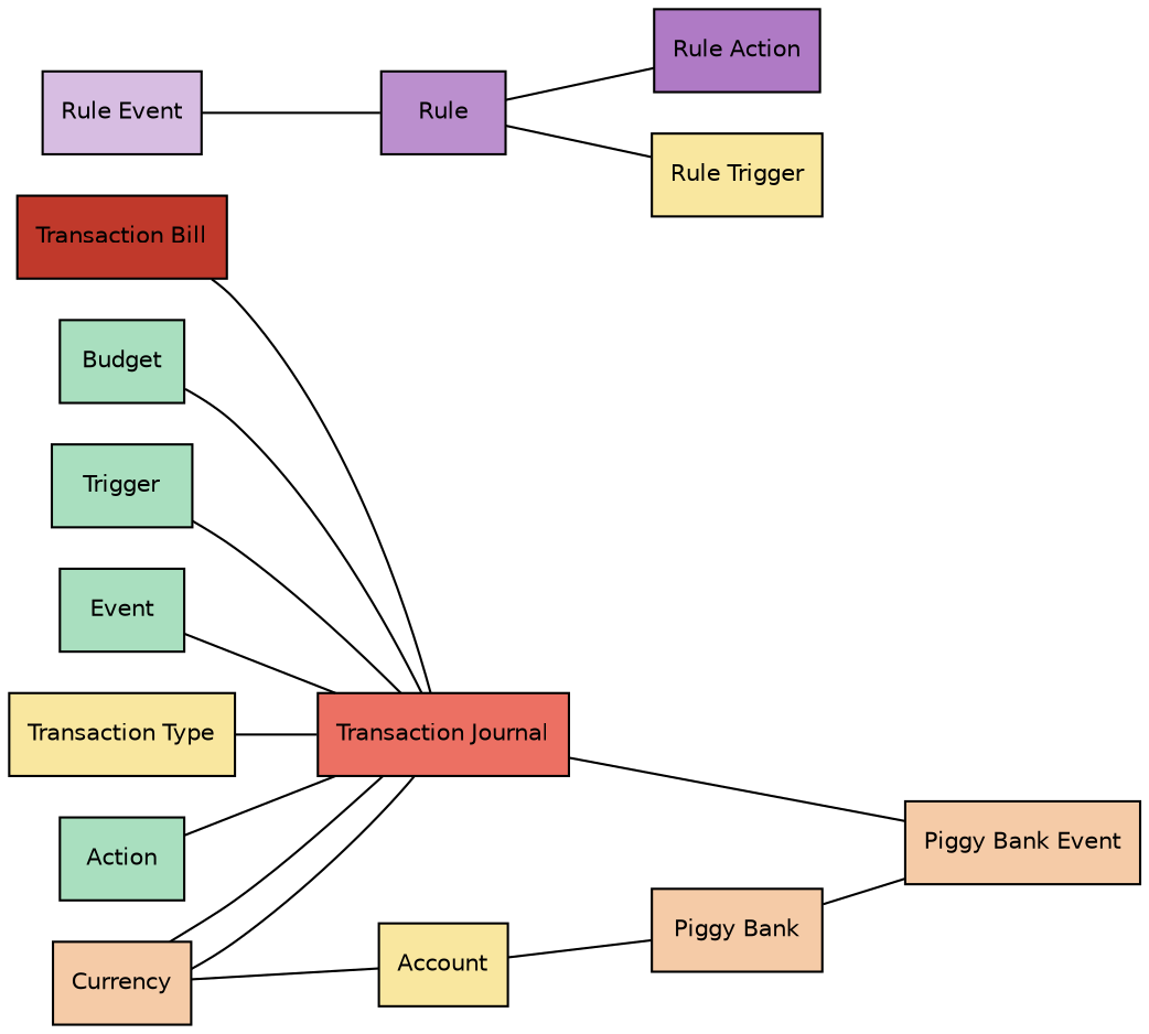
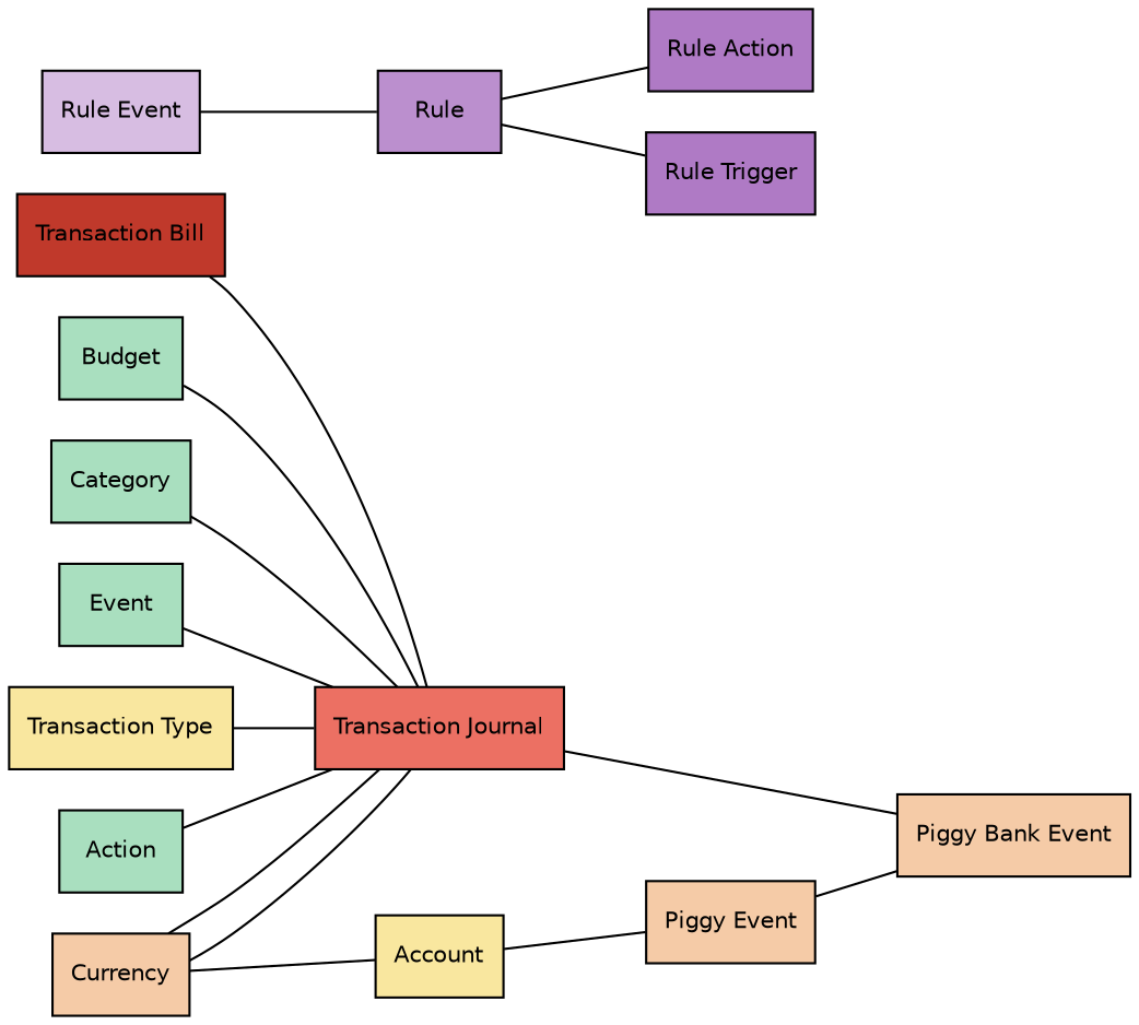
  digraph {
    fontname=helvetica
    fontsize=10
    rankdir=LR
    node [fillcolor="#a9dfbf" fontname=helvetica fontsize=10 shape=box style=filled]
    edge [arrowhead=none fontname=helvetica fontsize=10]
    n1 [fillcolor="#f9e79f" label=Account]
-   n2 [fillcolor="#f5cba7" label="Piggy Bank"]
+   n2 [fillcolor="#f5cba7" label="Piggy Event"]
    n3 [fillcolor="#f5cba7" label="Piggy Bank Event"]
    n4 [fillcolor="#ec7063" label="Transaction Journal"]
    n5 [fillcolor="#c0392b" label="Transaction Bill"]
    n6 [label=Budget]
-   n7 [label=Trigger]
+   n7 [label=Category]
    n8 [fillcolor="#f5cba7" label=Currency]
    n9 [label=Event]
    n10 [fillcolor="#f9e79f" label="Transaction Type"]
    n11 [label=Action]
    n12 [fillcolor="#d7bde2" label="Rule Event"]
    n13 [fillcolor="#bb8fce" label=Rule]
    n14 [fillcolor="#af7ac5" label="Rule Action"]
-   n15 [fillcolor="#f9e79f" label="Rule Trigger"]
+   n15 [fillcolor="#af7ac5" label="Rule Trigger"]
    n1 -> n2
    n2 -> n3
    n4 -> n3
    n5 -> n4
    n6 -> n4
    n7 -> n4
    n8 -> n1
    n8 -> n4
    n8 -> n4
    n9 -> n4
    n10 -> n4
    n11 -> n4
    n12 -> n13
    n13 -> n14
    n13 -> n15
  }
